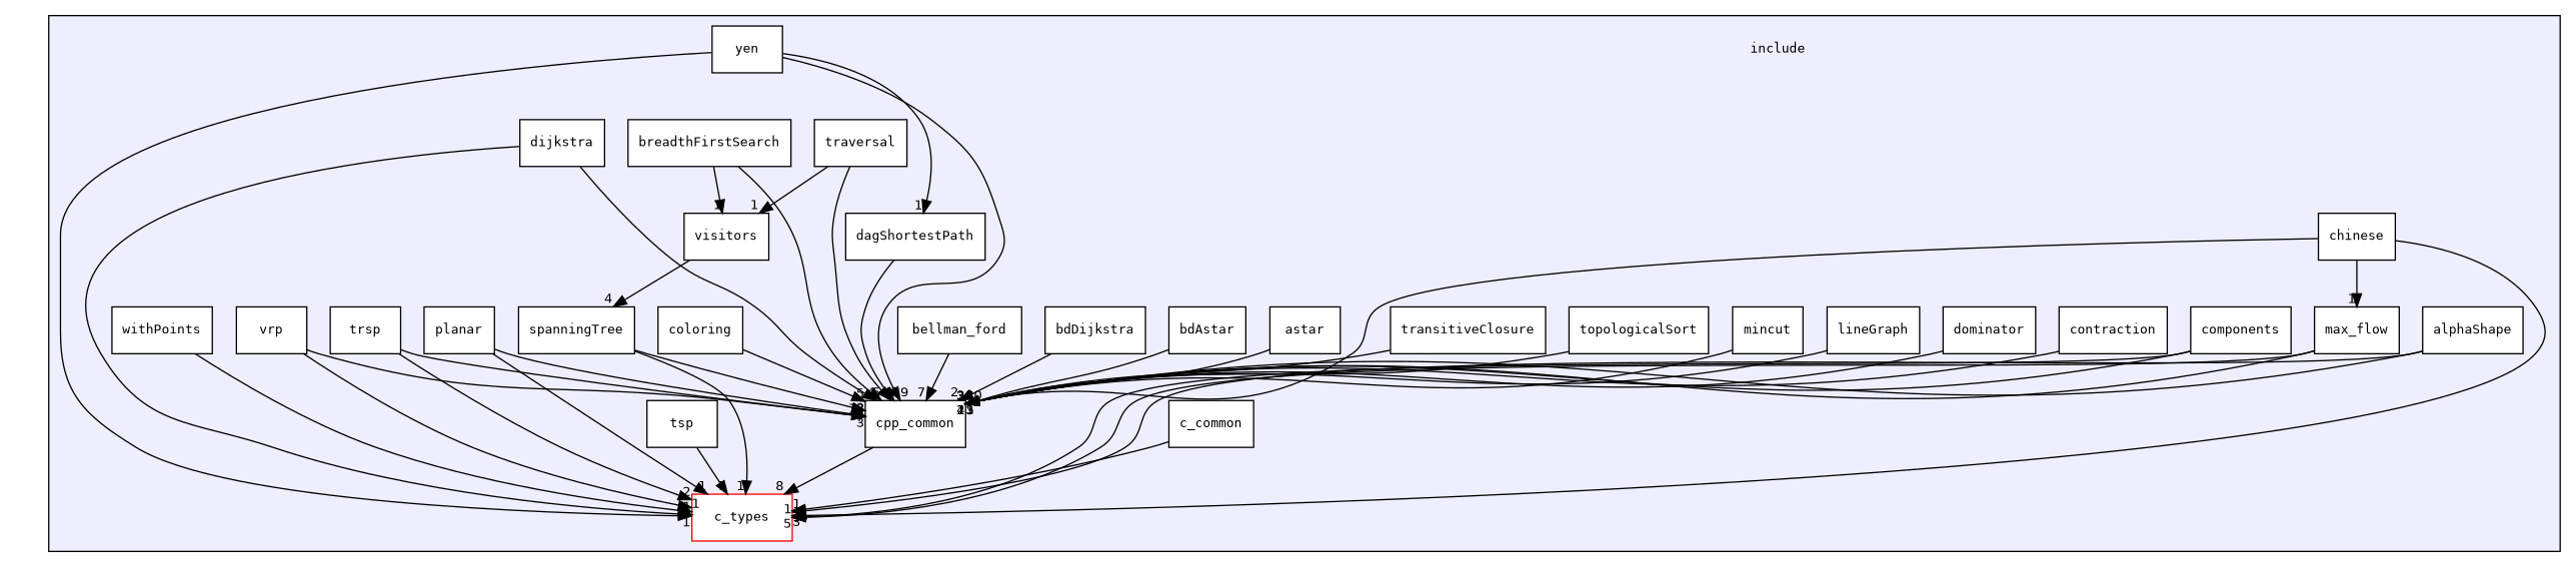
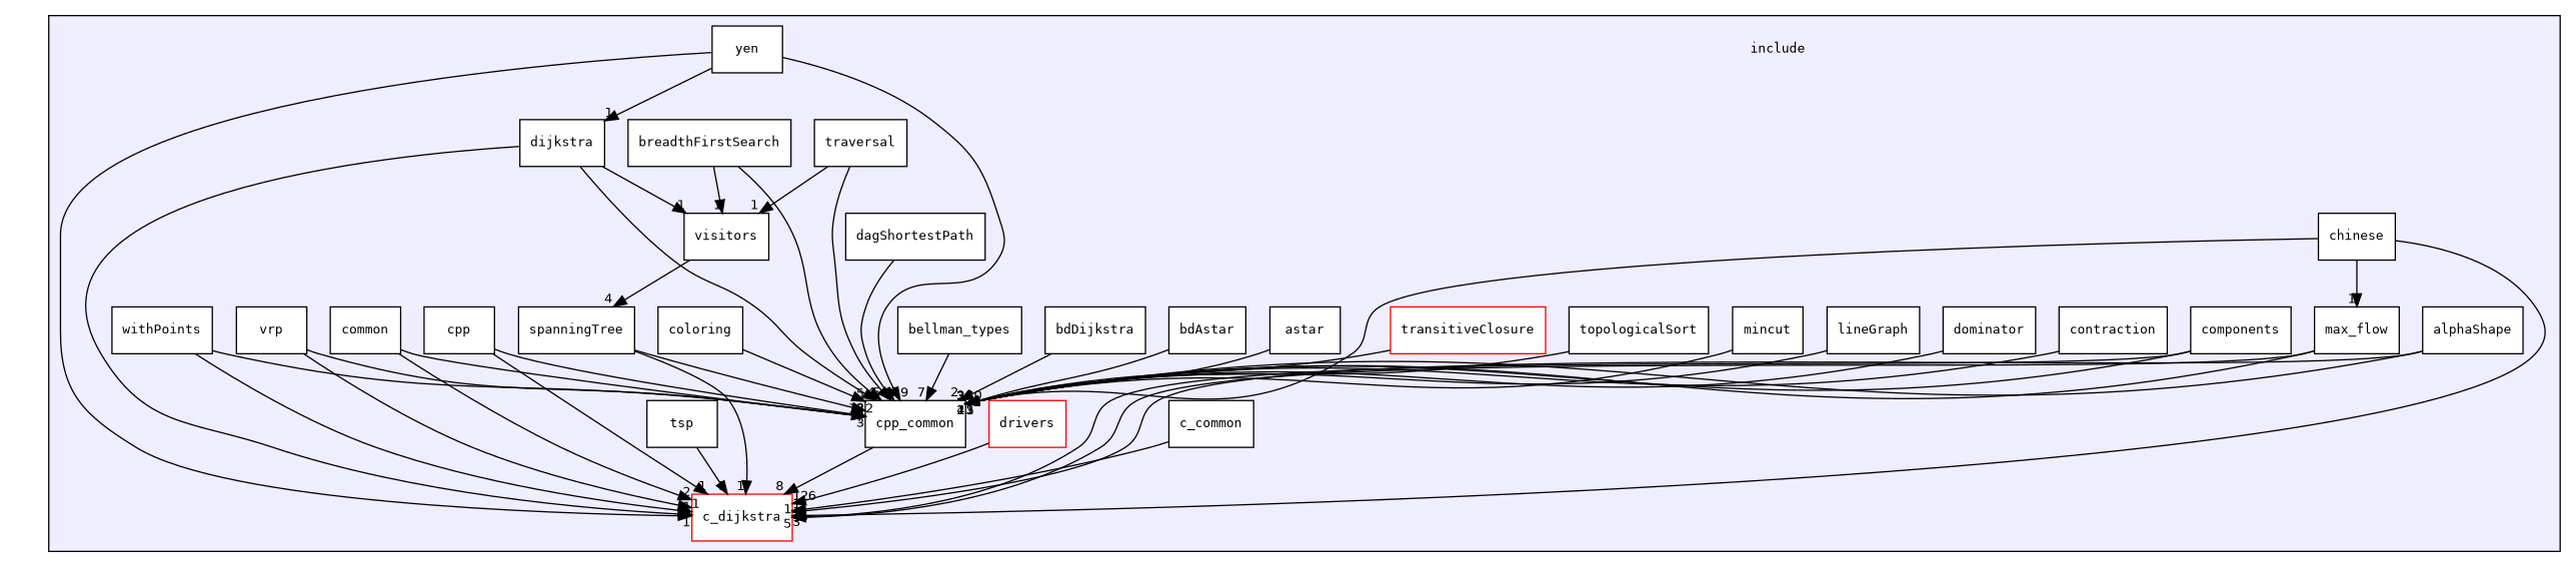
  digraph {
    compound=true
    fontname="DejaVu Sans Mono"
    node [fontname="DejaVu Sans Mono" fontsize=10 shape=box color=black fillcolor=white style=filled]
    edge [fontname="DejaVu Sans Mono" headlabel=1 labeldistance=1.5 labelfontname=Helvetica labelfontsize=10]
    n1 [label=include shape=plaintext color="" fillcolor="" style=""]
    n2 [label=alphaShape]
    n3 [label=astar]
    n4 [label=bdAstar]
    n5 [label=bdDijkstra]
-   n6 [label=bellman_ford]
+   n6 [label=bellman_types]
    n7 [label=breadthFirstSearch]
    n8 [label=c_common]
-   n9 [color=red label=c_types]
+   n9 [color=red label=c_dijkstra]
    n10 [label=chinese]
    n11 [label=coloring]
    n12 [label=components]
    n13 [label=contraction]
    n14 [label=cpp_common]
    n15 [label=dagShortestPath]
    n16 [label=dijkstra]
    n17 [label=dominator]
+   n18 [color=red label=drivers]
    n19 [label=lineGraph]
    n20 [label=max_flow]
    n21 [label=mincut]
-   n22 [label=planar]
+   n22 [label=cpp]
    n23 [label=spanningTree]
    n24 [label=topologicalSort]
-   n25 [label=transitiveClosure]
+   n25 [color=red label=transitiveClosure]
    n26 [label=traversal]
-   n27 [label=trsp]
+   n27 [label=common]
    n28 [label=tsp]
    n29 [label=visitors]
    n30 [label=vrp]
    n31 [label=withPoints]
    n32 [label=yen]
    subgraph cluster_1 {
      bgcolor="#eeeeff"
      pencolor=black
      n1
      n2
      n3
      n4
      n5
      n6
      n7
      n8
      n9
      n10
      n11
      n12
      n13
      n14
      n15
      n16
      n17
+     n18
      n19
      n20
      n21
      n22
      n23
      n24
      n25
      n26
      n27
      n28
      n29
      n30
      n31
      n32
    }
    n2 -> n9
    n2 -> n14 [headlabel=3]
    n3 -> n14 [headlabel=3]
    n4 -> n14 [headlabel=2]
    n5 -> n14 [headlabel=2]
    n6 -> n14 [headlabel=7]
    n7 -> n14 [headlabel=5]
    n7 -> n29
    n8 -> n9 [headlabel=15]
    n10 -> n9 [headlabel=3]
    n10 -> n14 [headlabel=2]
    n10 -> n20
    n11 -> n14 [headlabel=5]
    n12 -> n9
    n12 -> n14 [headlabel=5]
    n13 -> n14 [headlabel=10]
    n14 -> n9 [headlabel=8]
    n15 -> n14 [headlabel=3]
    n16 -> n9
    n16 -> n14 [headlabel=4]
+   n16 -> n29
    n17 -> n14 [headlabel=3]
+   n18 -> n9 [headlabel=126]
    n19 -> n14 [headlabel=4]
    n20 -> n9 [headlabel=5]
    n20 -> n14
    n21 -> n14 [headlabel=2]
    n22 -> n9
    n22 -> n14 [headlabel=3]
    n23 -> n9
    n23 -> n14 [headlabel=7]
    n24 -> n14 [headlabel=3]
    n25 -> n14
    n26 -> n14 [headlabel=2]
    n26 -> n29
    n27 -> n9 [headlabel=2]
    n27 -> n14 [headlabel=3]
    n28 -> n9
    n29 -> n23 [headlabel=4]
    n30 -> n9 [headlabel=7]
    n30 -> n14 [headlabel=13]
    n31 -> n9
+   n31 -> n14 [headlabel=2]
    n32 -> n9
    n32 -> n14 [headlabel=9]
-   n32 -> n15
+   n32 -> n16
  }
